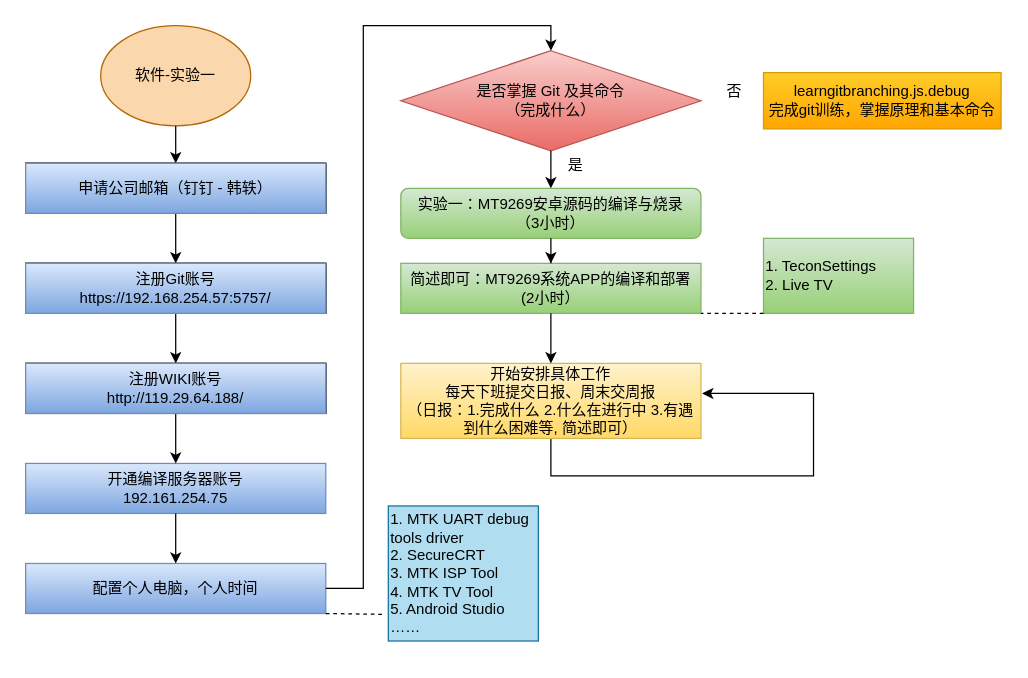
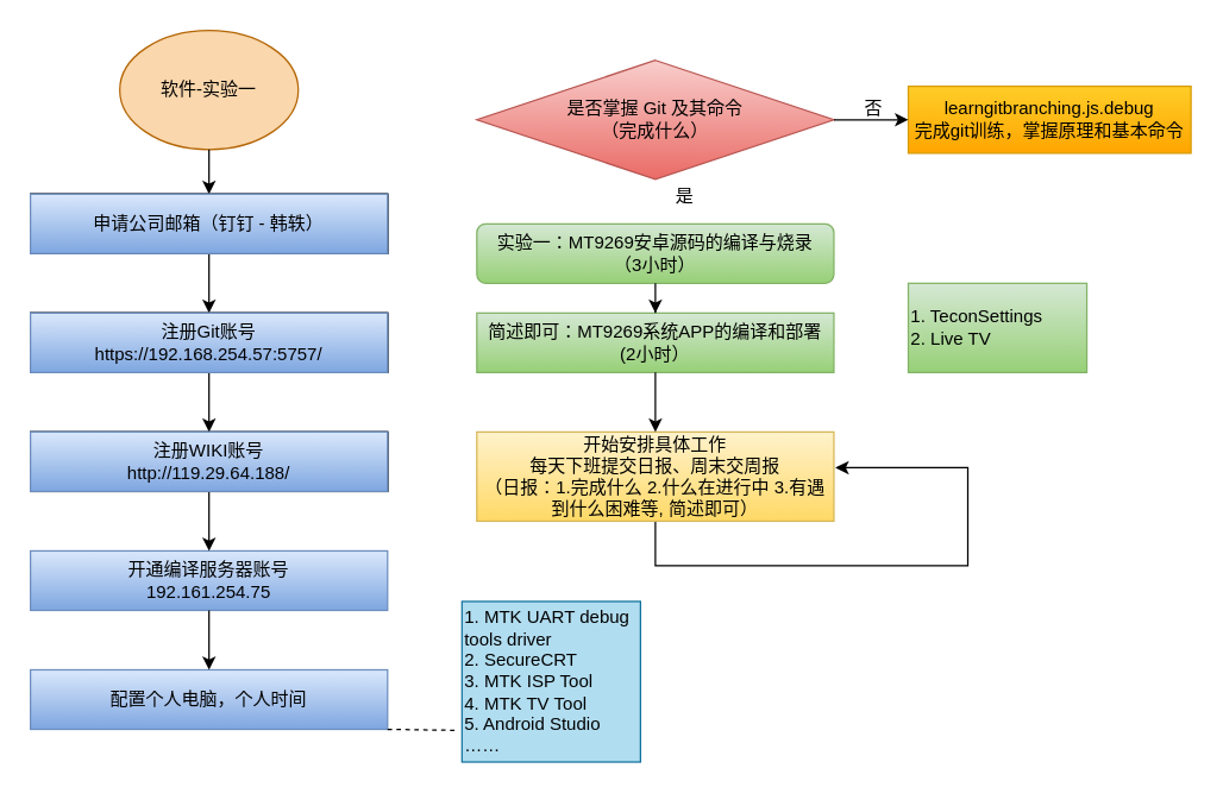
  <mxCell id="0" />
  <mxCell id="1" parent="0" />
  <mxCell id="2" value="" style="group" vertex="1" connectable="0" parent="1"><mxGeometry x="20" y="20" width="780" height="500" as="geometry" /></mxCell>
  <mxCell id="3" value="软件-实验一" style="ellipse;whiteSpace=wrap;html=1;fillColor=#fad7ac;strokeColor=#b46504;" vertex="1" parent="2"><mxGeometry x="60" width="120" height="80" as="geometry" /></mxCell>
  <mxCell id="4" value="申请公司邮箱（钉钉 - 韩轶）" style="whiteSpace=wrap;html=1;" vertex="1" parent="2"><mxGeometry y="110" width="240" height="40" as="geometry" /></mxCell>
  <mxCell id="5" value="" style="edgeStyle=orthogonalEdgeStyle;rounded=0;orthogonalLoop=1;jettySize=auto;html=1;" edge="1" parent="2" source="3" target="4"><mxGeometry relative="1" as="geometry" /></mxCell>
  <mxCell id="6" value="注册Git账号&lt;br&gt;https://192.168.254.57:5757/" style="whiteSpace=wrap;html=1;" vertex="1" parent="2"><mxGeometry y="190" width="240" height="40" as="geometry" /></mxCell>
  <mxCell id="7" value="" style="edgeStyle=orthogonalEdgeStyle;rounded=0;orthogonalLoop=1;jettySize=auto;html=1;" edge="1" parent="2" source="4" target="6"><mxGeometry relative="1" as="geometry" /></mxCell>
  <mxCell id="8" value="注册WIKI账号&lt;br&gt;http://119.29.64.188/" style="whiteSpace=wrap;html=1;" vertex="1" parent="2"><mxGeometry y="270" width="240" height="40" as="geometry" /></mxCell>
  <mxCell id="9" value="" style="edgeStyle=orthogonalEdgeStyle;rounded=0;orthogonalLoop=1;jettySize=auto;html=1;" edge="1" parent="2" source="6" target="8"><mxGeometry relative="1" as="geometry" /></mxCell>
  <mxCell id="10" value="开通编译服务器账号&lt;br&gt;192.161.254.75" style="whiteSpace=wrap;html=1;fillColor=#dae8fc;gradientColor=#7ea6e0;strokeColor=#6c8ebf;" vertex="1" parent="2"><mxGeometry y="350" width="240" height="40" as="geometry" /></mxCell>
  <mxCell id="11" value="" style="edgeStyle=orthogonalEdgeStyle;rounded=0;orthogonalLoop=1;jettySize=auto;html=1;" edge="1" parent="2" source="8" target="10"><mxGeometry relative="1" as="geometry" /></mxCell>
  <mxCell id="12" value="配置个人电脑，个人时间" style="whiteSpace=wrap;html=1;fillColor=#dae8fc;gradientColor=#7ea6e0;strokeColor=#6c8ebf;" vertex="1" parent="2"><mxGeometry y="430" width="240" height="40" as="geometry" /></mxCell>
  <mxCell id="13" value="" style="edgeStyle=orthogonalEdgeStyle;rounded=0;orthogonalLoop=1;jettySize=auto;html=1;" edge="1" parent="2" source="10" target="12"><mxGeometry relative="1" as="geometry" /></mxCell>
  <mxCell id="14" value="1. MTK UART debug tools driver&lt;br&gt;2. SecureCRT&lt;br&gt;3. MTK ISP Tool&lt;br&gt;4. MTK TV Tool&lt;br&gt;5. Android Studio&lt;br&gt;……" style="whiteSpace=wrap;html=1;align=left;fillColor=#b1ddf0;strokeColor=#10739e;" vertex="1" parent="2"><mxGeometry x="290" y="384" width="120" height="108" as="geometry" /></mxCell>
  <mxCell id="15" value="是否掌握 Git 及其命令&lt;br&gt;（完成什么）" style="rhombus;whiteSpace=wrap;html=1;fillColor=#f8cecc;gradientColor=#ea6b66;strokeColor=#b85450;" vertex="1" parent="2"><mxGeometry x="300" y="20" width="240" height="80" as="geometry" /></mxCell>
- <mxCell id="16" value="" style="edgeStyle=orthogonalEdgeStyle;rounded=0;orthogonalLoop=1;jettySize=auto;html=1;entryX=0.5;entryY=0;entryDx=0;entryDy=0;" edge="1" parent="2" source="12" target="15"><mxGeometry relative="1" as="geometry"><mxPoint x="450" as="targetPoint" /><Array as="points"><mxPoint x="270" y="450" /><mxPoint x="270" /><mxPoint x="420" /></Array></mxGeometry></mxCell>
  <mxCell id="17" value="learngitbranching.js.debug&lt;br&gt;完成git训练，掌握原理和基本命令" style="whiteSpace=wrap;html=1;fillColor=#ffcd28;gradientColor=#ffa500;strokeColor=#d79b00;" vertex="1" parent="2"><mxGeometry x="590" y="37.5" width="190" height="45" as="geometry" /></mxCell>
+ <mxCell id="18" value="" style="edgeStyle=orthogonalEdgeStyle;rounded=0;orthogonalLoop=1;jettySize=auto;html=1;" edge="1" parent="2" source="15" target="17"><mxGeometry relative="1" as="geometry" /></mxCell>
  <mxCell id="19" value="否" style="text;html=1;strokeColor=none;fillColor=none;align=center;verticalAlign=middle;whiteSpace=wrap;rounded=0;" vertex="1" parent="2"><mxGeometry x="537" y="37.5" width="60" height="30" as="geometry" /></mxCell>
  <mxCell id="20" value="实验一：MT9269安卓源码的编译与烧录&lt;br&gt;（3小时）" style="whiteSpace=wrap;html=1;fillColor=#d5e8d4;gradientColor=#97d077;strokeColor=#82b366;rounded=1;" vertex="1" parent="2"><mxGeometry x="300" y="130" width="240" height="40" as="geometry" /></mxCell>
- <mxCell id="21" style="edgeStyle=orthogonalEdgeStyle;rounded=0;orthogonalLoop=1;jettySize=auto;html=1;exitX=0.5;exitY=1;exitDx=0;exitDy=0;entryX=0.5;entryY=0;entryDx=0;entryDy=0;" edge="1" parent="2" source="15" target="20"><mxGeometry relative="1" as="geometry" /></mxCell>
  <mxCell id="22" value="简述即可：MT9269系统APP的编译和部署&lt;br&gt;(2小时）" style="whiteSpace=wrap;html=1;fillColor=#d5e8d4;gradientColor=#97d077;strokeColor=#82b366;" vertex="1" parent="2"><mxGeometry x="300" y="190" width="240" height="40" as="geometry" /></mxCell>
  <mxCell id="23" value="" style="edgeStyle=orthogonalEdgeStyle;rounded=0;orthogonalLoop=1;jettySize=auto;html=1;" edge="1" parent="2" source="20" target="22"><mxGeometry relative="1" as="geometry" /></mxCell>
  <mxCell id="24" style="edgeStyle=orthogonalEdgeStyle;rounded=0;orthogonalLoop=1;jettySize=auto;html=1;entryX=1.004;entryY=0.4;entryDx=0;entryDy=0;entryPerimeter=0;" edge="1" parent="2" source="25" target="25"><mxGeometry relative="1" as="geometry"><mxPoint x="630" y="310" as="targetPoint" /><Array as="points"><mxPoint x="420" y="360" /><mxPoint x="630" y="360" /><mxPoint x="630" y="294" /></Array></mxGeometry></mxCell>
  <mxCell id="25" value="开始安排具体工作&lt;br&gt;每天下班提交日报、周末交周报&lt;br&gt;（日报：1.完成什么 2.什么在进行中 3.有遇到什么困难等, 简述即可）" style="whiteSpace=wrap;html=1;fillColor=#fff2cc;gradientColor=#ffd966;strokeColor=#d6b656;" vertex="1" parent="2"><mxGeometry x="300" y="270" width="240" height="60" as="geometry" /></mxCell>
  <mxCell id="26" value="申请公司邮箱（钉钉 - 韩轶）" style="whiteSpace=wrap;html=1;" vertex="1" parent="2"><mxGeometry y="110" width="240" height="40" as="geometry" /></mxCell>
  <mxCell id="27" value="注册Git账号&lt;br&gt;https://192.168.254.57:5757/" style="whiteSpace=wrap;html=1;" vertex="1" parent="2"><mxGeometry y="190" width="240" height="40" as="geometry" /></mxCell>
  <mxCell id="28" value="注册WIKI账号&lt;br&gt;http://119.29.64.188/" style="whiteSpace=wrap;html=1;" vertex="1" parent="2"><mxGeometry y="270" width="240" height="40" as="geometry" /></mxCell>
  <mxCell id="29" value="申请公司邮箱（钉钉 - 韩轶）" style="whiteSpace=wrap;html=1;fillColor=#dae8fc;gradientColor=#7ea6e0;strokeColor=#6c8ebf;" vertex="1" parent="2"><mxGeometry y="110" width="240" height="40" as="geometry" /></mxCell>
  <mxCell id="30" value="注册Git账号&lt;br&gt;https://192.168.254.57:5757/" style="whiteSpace=wrap;html=1;fillColor=#dae8fc;gradientColor=#7ea6e0;strokeColor=#6c8ebf;" vertex="1" parent="2"><mxGeometry y="190" width="240" height="40" as="geometry" /></mxCell>
  <mxCell id="31" value="注册WIKI账号&lt;br&gt;http://119.29.64.188/" style="whiteSpace=wrap;html=1;fillColor=#dae8fc;gradientColor=#7ea6e0;strokeColor=#6c8ebf;" vertex="1" parent="2"><mxGeometry y="270" width="240" height="40" as="geometry" /></mxCell>
  <mxCell id="32" value="1. TeconSettings&lt;br&gt;2. Live TV" style="whiteSpace=wrap;html=1;fillColor=#d5e8d4;strokeColor=#82b366;gradientColor=#97d077;align=left;" vertex="1" parent="2"><mxGeometry x="590" y="170" width="120" height="60" as="geometry" /></mxCell>
- <mxCell id="33" value="" style="endArrow=none;dashed=1;html=1;rounded=0;entryX=1;entryY=1;entryDx=0;entryDy=0;exitX=0;exitY=1;exitDx=0;exitDy=0;" edge="1" parent="2" source="32" target="22"><mxGeometry width="50" height="50" relative="1" as="geometry"><mxPoint x="820" y="260" as="sourcePoint" /><mxPoint x="870" y="210" as="targetPoint" /></mxGeometry></mxCell>
  <mxCell id="34" value="" style="edgeStyle=orthogonalEdgeStyle;rounded=0;orthogonalLoop=1;jettySize=auto;html=1;" edge="1" parent="2" source="22" target="25"><mxGeometry relative="1" as="geometry" /></mxCell>
  <mxCell id="35" value="" style="endArrow=none;dashed=1;html=1;rounded=0;exitX=1;exitY=1;exitDx=0;exitDy=0;entryX=-0.021;entryY=0.803;entryDx=0;entryDy=0;entryPerimeter=0;" edge="1" parent="2" source="12" target="14"><mxGeometry width="50" height="50" relative="1" as="geometry"><mxPoint x="350" y="310" as="sourcePoint" /><mxPoint x="400" y="260" as="targetPoint" /></mxGeometry></mxCell>
  <mxCell id="36" value="是" style="text;html=1;strokeColor=none;fillColor=none;align=center;verticalAlign=middle;whiteSpace=wrap;rounded=0;" vertex="1" parent="2"><mxGeometry x="410" y="97" width="60" height="30" as="geometry" /></mxCell>
